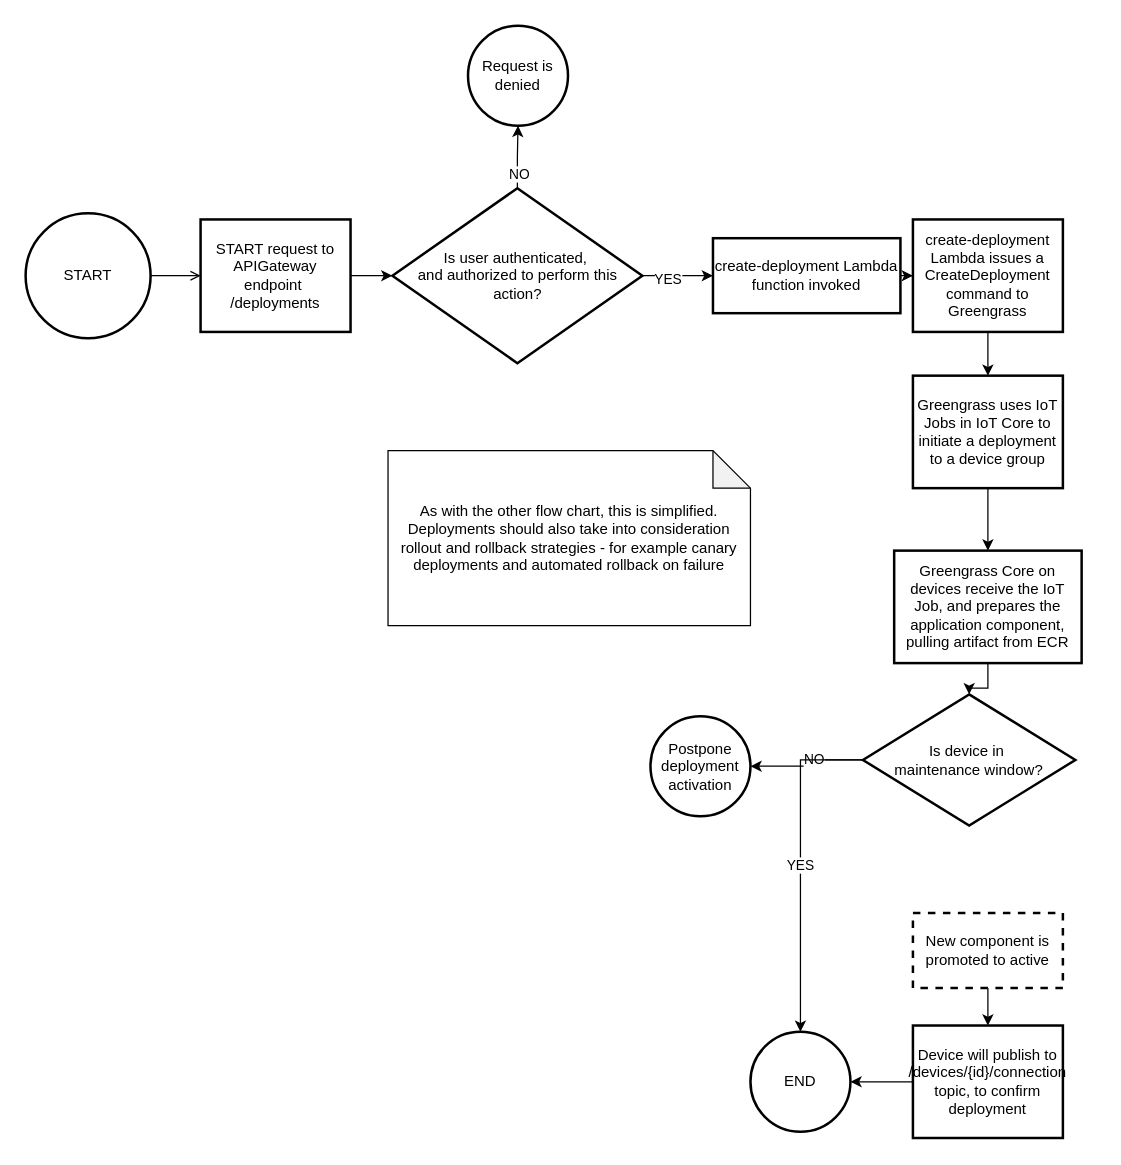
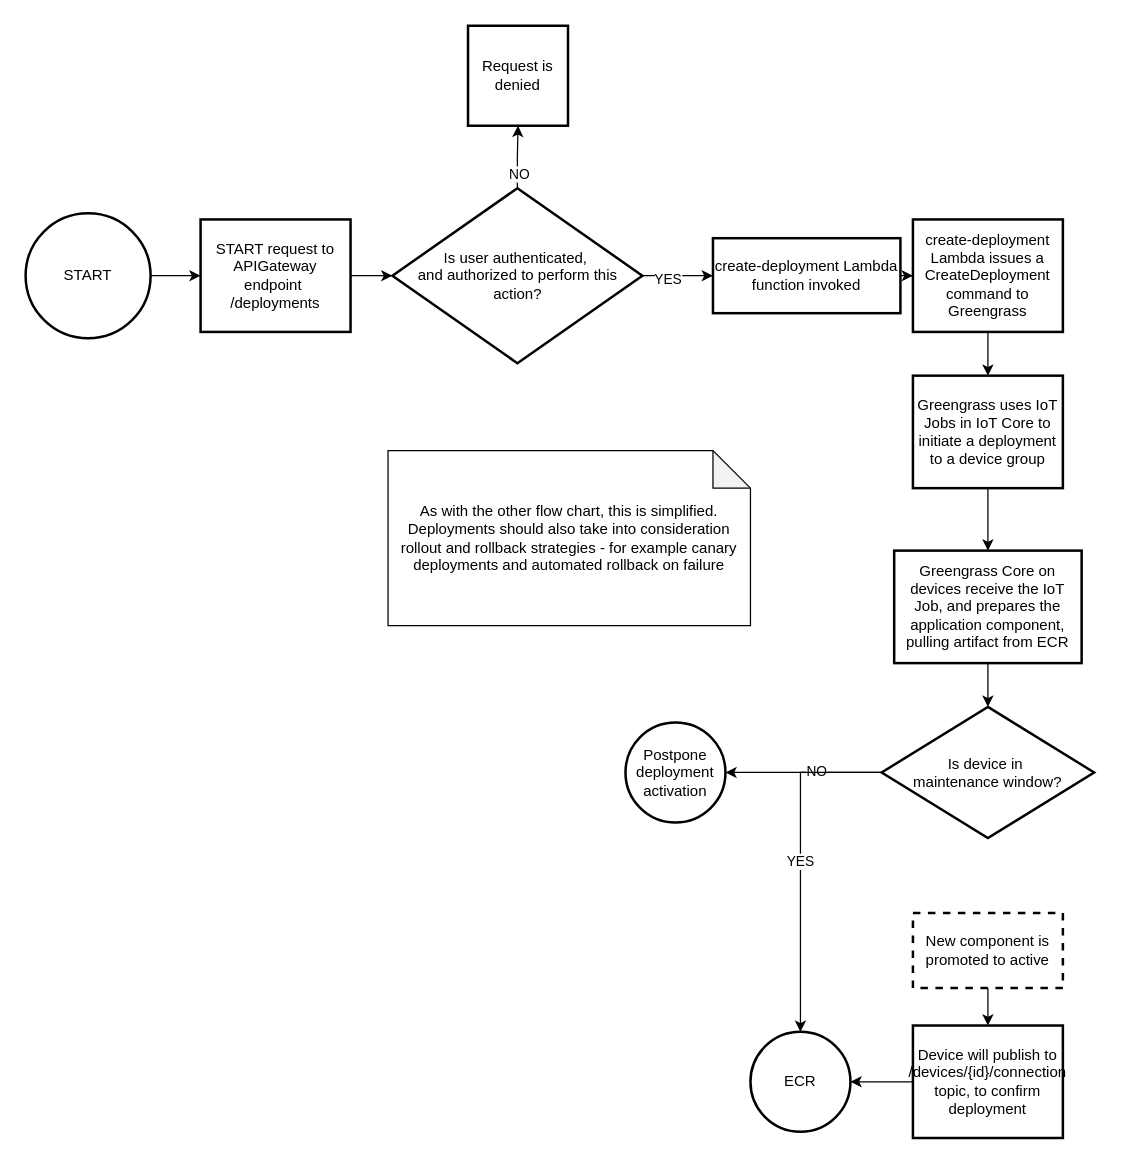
  <mxCell id="0" />
  <mxCell id="1" parent="0" />
- <mxCell id="2" value="" style="edgeStyle=orthogonalEdgeStyle;rounded=0;orthogonalLoop=1;jettySize=auto;html=1;endArrow=open;" edge="1" parent="1" source="3" target="5"><mxGeometry relative="1" as="geometry" /></mxCell>
+ <mxCell id="2" value="" style="edgeStyle=orthogonalEdgeStyle;rounded=0;orthogonalLoop=1;jettySize=auto;html=1;" edge="1" parent="1" source="3" target="5"><mxGeometry relative="1" as="geometry" /></mxCell>
  <mxCell id="3" value="START" style="strokeWidth=2;html=1;shape=mxgraph.flowchart.start_2;whiteSpace=wrap;" vertex="1" parent="1"><mxGeometry x="20" y="170" width="100" height="100" as="geometry" /></mxCell>
  <mxCell id="4" value="" style="edgeStyle=orthogonalEdgeStyle;rounded=0;orthogonalLoop=1;jettySize=auto;html=1;" edge="1" parent="1" source="5" target="10"><mxGeometry relative="1" as="geometry" /></mxCell>
  <mxCell id="5" value="&lt;div&gt;&lt;div&gt;START request to APIGateway endpoint&amp;nbsp;&lt;/div&gt;&lt;div&gt;/deployments&lt;/div&gt;&lt;/div&gt;" style="whiteSpace=wrap;html=1;strokeWidth=2;" vertex="1" parent="1"><mxGeometry x="160" y="175" width="120" height="90" as="geometry" /></mxCell>
  <mxCell id="6" value="" style="edgeStyle=orthogonalEdgeStyle;rounded=0;orthogonalLoop=1;jettySize=auto;html=1;" edge="1" parent="1" source="10" target="11"><mxGeometry relative="1" as="geometry" /></mxCell>
  <mxCell id="7" value="NO" style="edgeLabel;html=1;align=center;verticalAlign=middle;resizable=0;points=[];" vertex="1" connectable="0" parent="6"><mxGeometry x="-0.506" y="-1" relative="1" as="geometry"><mxPoint as="offset" /></mxGeometry></mxCell>
  <mxCell id="8" value="" style="edgeStyle=orthogonalEdgeStyle;rounded=0;orthogonalLoop=1;jettySize=auto;html=1;" edge="1" parent="1" source="10" target="13"><mxGeometry relative="1" as="geometry" /></mxCell>
  <mxCell id="9" value="YES" style="edgeLabel;html=1;align=center;verticalAlign=middle;resizable=0;points=[];" vertex="1" connectable="0" parent="8"><mxGeometry x="-0.306" y="-2" relative="1" as="geometry"><mxPoint as="offset" /></mxGeometry></mxCell>
  <mxCell id="10" value="Is user authenticated,&amp;nbsp;&lt;br&gt;and authorized to perform this action?" style="rhombus;whiteSpace=wrap;html=1;strokeWidth=2;" vertex="1" parent="1"><mxGeometry x="313.5" y="150" width="200" height="140" as="geometry" /></mxCell>
- <mxCell id="11" value="Request is denied" style="ellipse;whiteSpace=wrap;html=1;strokeWidth=2;" vertex="1" parent="1"><mxGeometry x="374" y="20" width="80" height="80" as="geometry" /></mxCell>
+ <mxCell id="11" value="Request is denied" style="whiteSpace=wrap;html=1;strokeWidth=2;rounded=0;" vertex="1" parent="1"><mxGeometry x="374" y="20" width="80" height="80" as="geometry" /></mxCell>
  <mxCell id="12" value="" style="edgeStyle=orthogonalEdgeStyle;rounded=0;orthogonalLoop=1;jettySize=auto;html=1;" edge="1" parent="1" source="13" target="15"><mxGeometry relative="1" as="geometry" /></mxCell>
  <mxCell id="13" value="create-deployment Lambda function invoked" style="whiteSpace=wrap;html=1;strokeWidth=2;" vertex="1" parent="1"><mxGeometry x="570" y="190" width="150" height="60" as="geometry" /></mxCell>
  <mxCell id="14" value="" style="edgeStyle=orthogonalEdgeStyle;rounded=0;orthogonalLoop=1;jettySize=auto;html=1;" edge="1" parent="1" source="15" target="17"><mxGeometry relative="1" as="geometry" /></mxCell>
  <mxCell id="15" value="create-deployment Lambda issues a CreateDeployment command to Greengrass" style="whiteSpace=wrap;html=1;strokeWidth=2;" vertex="1" parent="1"><mxGeometry x="730" y="175" width="120" height="90" as="geometry" /></mxCell>
  <mxCell id="16" value="" style="edgeStyle=orthogonalEdgeStyle;rounded=0;orthogonalLoop=1;jettySize=auto;html=1;" edge="1" parent="1" source="17" target="19"><mxGeometry relative="1" as="geometry" /></mxCell>
  <mxCell id="17" value="&lt;div&gt;Greengrass uses IoT Jobs in IoT Core to initiate a deployment&lt;/div&gt;&lt;div&gt;to a device group&lt;/div&gt;" style="whiteSpace=wrap;html=1;strokeWidth=2;" vertex="1" parent="1"><mxGeometry x="730" y="300" width="120" height="90" as="geometry" /></mxCell>
  <mxCell id="18" value="" style="edgeStyle=orthogonalEdgeStyle;rounded=0;orthogonalLoop=1;jettySize=auto;html=1;" edge="1" parent="1" source="19" target="23"><mxGeometry relative="1" as="geometry" /></mxCell>
  <mxCell id="19" value="&lt;div&gt;Greengrass Core on devices receive the IoT Job, and prepares the application component,&lt;/div&gt;&lt;div&gt;pulling artifact from ECR&lt;/div&gt;" style="whiteSpace=wrap;html=1;strokeWidth=2;" vertex="1" parent="1"><mxGeometry x="715" y="440" width="150" height="90" as="geometry" /></mxCell>
  <mxCell id="20" value="" style="edgeStyle=orthogonalEdgeStyle;rounded=0;orthogonalLoop=1;jettySize=auto;html=1;" edge="1" parent="1" source="23" target="24"><mxGeometry relative="1" as="geometry" /></mxCell>
  <mxCell id="21" value="NO" style="edgeLabel;html=1;align=center;verticalAlign=middle;resizable=0;points=[];" vertex="1" connectable="0" parent="20"><mxGeometry x="-0.16" y="-1" relative="1" as="geometry"><mxPoint as="offset" /></mxGeometry></mxCell>
  <mxCell id="22" value="YES" style="edgeStyle=orthogonalEdgeStyle;rounded=0;orthogonalLoop=1;jettySize=auto;html=1;" edge="1" parent="1" source="23" target="29"><mxGeometry relative="1" as="geometry" /></mxCell>
- <mxCell id="23" value="Is device in&amp;nbsp;&lt;br&gt;maintenance window?" style="rhombus;whiteSpace=wrap;html=1;strokeWidth=2;" vertex="1" parent="1"><mxGeometry x="690" y="555" width="170" height="105" as="geometry" /></mxCell>
- <mxCell id="24" value="Postpone deployment activation" style="ellipse;whiteSpace=wrap;html=1;strokeWidth=2;" vertex="1" parent="1"><mxGeometry x="520" y="572.5" width="80" height="80" as="geometry" /></mxCell>
+ <mxCell id="23" value="Is device in&amp;nbsp;&lt;br&gt;maintenance window?" style="rhombus;whiteSpace=wrap;html=1;strokeWidth=2;" vertex="1" parent="1"><mxGeometry x="705" y="565" width="170" height="105" as="geometry" /></mxCell>
+ <mxCell id="24" value="Postpone deployment activation" style="ellipse;whiteSpace=wrap;html=1;strokeWidth=2;" vertex="1" parent="1"><mxGeometry x="500" y="577.5" width="80" height="80" as="geometry" /></mxCell>
  <mxCell id="25" value="" style="edgeStyle=orthogonalEdgeStyle;rounded=0;orthogonalLoop=1;jettySize=auto;html=1;" edge="1" parent="1" source="26" target="28"><mxGeometry relative="1" as="geometry" /></mxCell>
  <mxCell id="26" value="&lt;div&gt;New component is promoted to active&lt;/div&gt;" style="whiteSpace=wrap;html=1;strokeWidth=2;dashed=1;" vertex="1" parent="1"><mxGeometry x="730" y="730" width="120" height="60" as="geometry" /></mxCell>
  <mxCell id="27" value="" style="edgeStyle=orthogonalEdgeStyle;rounded=0;orthogonalLoop=1;jettySize=auto;html=1;" edge="1" parent="1" source="28" target="29"><mxGeometry relative="1" as="geometry" /></mxCell>
  <mxCell id="28" value="Device will publish to&lt;br&gt;/devices/{id}/connection&lt;br&gt;topic, to confirm deployment" style="whiteSpace=wrap;html=1;strokeWidth=2;" vertex="1" parent="1"><mxGeometry x="730" y="820" width="120" height="90" as="geometry" /></mxCell>
- <mxCell id="29" value="END" style="ellipse;whiteSpace=wrap;html=1;strokeWidth=2;" vertex="1" parent="1"><mxGeometry x="600" y="825" width="80" height="80" as="geometry" /></mxCell>
+ <mxCell id="29" value="ECR" style="ellipse;whiteSpace=wrap;html=1;strokeWidth=2;" vertex="1" parent="1"><mxGeometry x="600" y="825" width="80" height="80" as="geometry" /></mxCell>
  <mxCell id="30" value="As with the other flow chart, this is simplified.&lt;br&gt;Deployments should also take into consideration rollout and rollback strategies - for example canary deployments and automated rollback on failure" style="shape=note;whiteSpace=wrap;html=1;backgroundOutline=1;darkOpacity=0.05;" vertex="1" parent="1"><mxGeometry x="310" y="360" width="290" height="140" as="geometry" /></mxCell>
